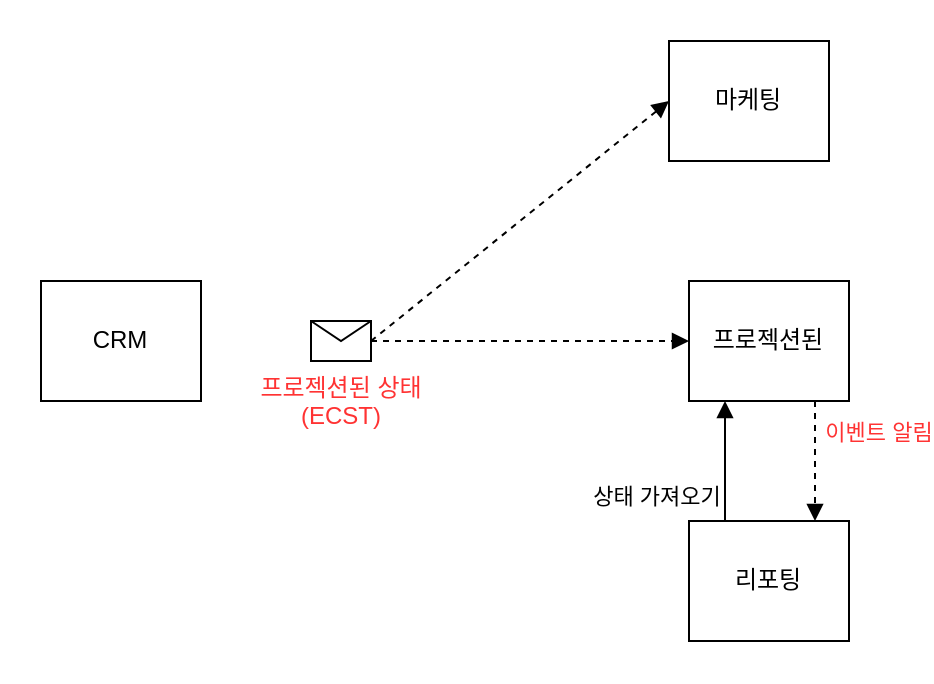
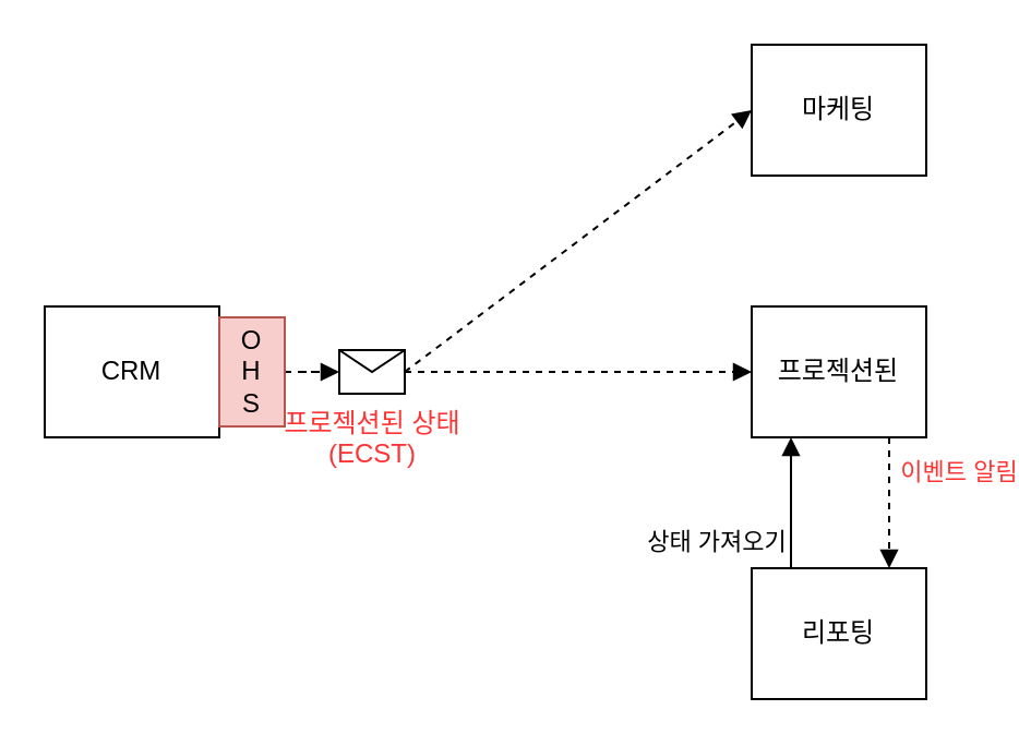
  <mxCell id="0" />
  <mxCell id="1" parent="0" />
  <mxCell id="2" value="CRM" style="rounded=0;whiteSpace=wrap;html=1;" vertex="1" parent="1"><mxGeometry x="20" y="140" width="80" height="60" as="geometry" /></mxCell>
  <mxCell id="3" value="" style="edgeStyle=orthogonalEdgeStyle;rounded=0;orthogonalLoop=1;jettySize=auto;html=1;endArrow=block;endFill=1;dashed=1;" edge="1" parent="1"><mxGeometry relative="1" as="geometry"><mxPoint x="407" y="200" as="sourcePoint" /><mxPoint x="407" y="260" as="targetPoint" /></mxGeometry></mxCell>
  <mxCell id="4" value="이벤트 알림" style="edgeLabel;html=1;align=center;verticalAlign=middle;resizable=0;points=[];fontColor=#FF3333;" vertex="1" connectable="0" parent="3"><mxGeometry x="-0.1" y="-1" relative="1" as="geometry"><mxPoint x="32" y="-12" as="offset" /></mxGeometry></mxCell>
  <mxCell id="5" value="프로젝션된" style="rounded=0;whiteSpace=wrap;html=1;" vertex="1" parent="1"><mxGeometry x="344" y="140" width="80" height="60" as="geometry" /></mxCell>
- <mxCell id="6" value="마케팅" style="rounded=0;whiteSpace=wrap;html=1;" vertex="1" parent="1"><mxGeometry x="334" y="20" width="80" height="60" as="geometry" /></mxCell>
+ <mxCell id="6" value="마케팅" style="rounded=0;whiteSpace=wrap;html=1;" vertex="1" parent="1"><mxGeometry x="344" y="20" width="80" height="60" as="geometry" /></mxCell>
  <mxCell id="7" style="edgeStyle=orthogonalEdgeStyle;rounded=0;orthogonalLoop=1;jettySize=auto;html=1;entryX=0.5;entryY=1;entryDx=0;entryDy=0;endArrow=block;endFill=1;" edge="1" parent="1"><mxGeometry relative="1" as="geometry"><mxPoint x="362" y="260" as="sourcePoint" /><mxPoint x="362" y="200" as="targetPoint" /></mxGeometry></mxCell>
  <mxCell id="8" value="상태 가져오기" style="edgeLabel;html=1;align=center;verticalAlign=middle;resizable=0;points=[];" vertex="1" connectable="0" parent="7"><mxGeometry y="2" relative="1" as="geometry"><mxPoint x="-33" y="17" as="offset" /></mxGeometry></mxCell>
  <mxCell id="9" value="리포팅" style="rounded=0;whiteSpace=wrap;html=1;" vertex="1" parent="1"><mxGeometry x="344" y="260" width="80" height="60" as="geometry" /></mxCell>
  <mxCell id="10" style="edgeStyle=orthogonalEdgeStyle;rounded=0;orthogonalLoop=1;jettySize=auto;html=1;entryX=0;entryY=0.5;entryDx=0;entryDy=0;dashed=1;endArrow=block;endFill=1;" edge="1" parent="1" source="12" target="5"><mxGeometry relative="1" as="geometry" /></mxCell>
  <mxCell id="11" style="rounded=0;orthogonalLoop=1;jettySize=auto;html=1;entryX=0;entryY=0.5;entryDx=0;entryDy=0;dashed=1;endArrow=block;endFill=1;exitX=1;exitY=0.5;exitDx=0;exitDy=0;exitPerimeter=0;" edge="1" parent="1" source="12" target="6"><mxGeometry relative="1" as="geometry" /></mxCell>
  <mxCell id="12" value="&lt;font style=&quot;color: rgb(255, 51, 51);&quot;&gt;프로젝션된 상태&lt;/font&gt;&lt;div&gt;&lt;font style=&quot;color: rgb(255, 51, 51);&quot;&gt;(ECST)&lt;/font&gt;&lt;/div&gt;" style="shape=message;html=1;html=1;outlineConnect=0;labelPosition=center;verticalLabelPosition=bottom;align=center;verticalAlign=top;" vertex="1" parent="1"><mxGeometry x="155" y="160" width="30" height="20" as="geometry" /></mxCell>
+ <mxCell id="13" style="edgeStyle=orthogonalEdgeStyle;rounded=0;orthogonalLoop=1;jettySize=auto;html=1;entryX=0;entryY=0.5;entryDx=0;entryDy=0;endArrow=block;endFill=1;dashed=1;" edge="1" parent="1" source="14" target="12"><mxGeometry relative="1" as="geometry" /></mxCell>
+ <mxCell id="14" value="O&lt;div&gt;H&lt;/div&gt;&lt;div&gt;S&lt;/div&gt;" style="rounded=0;whiteSpace=wrap;html=1;fillColor=#f8cecc;strokeColor=#b85450;" vertex="1" parent="1"><mxGeometry x="100" y="145" width="30" height="50" as="geometry" /></mxCell>
